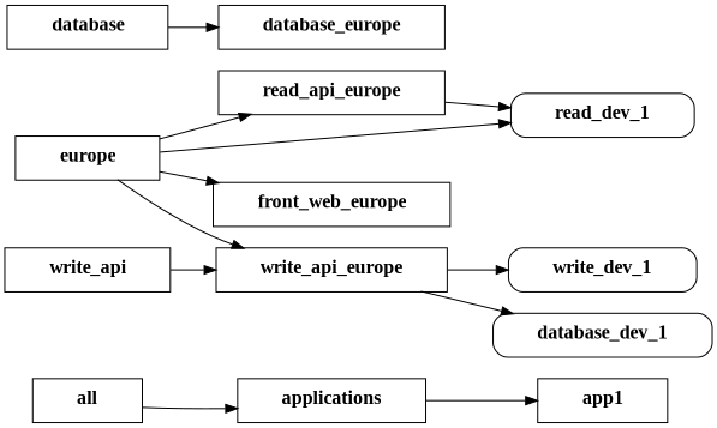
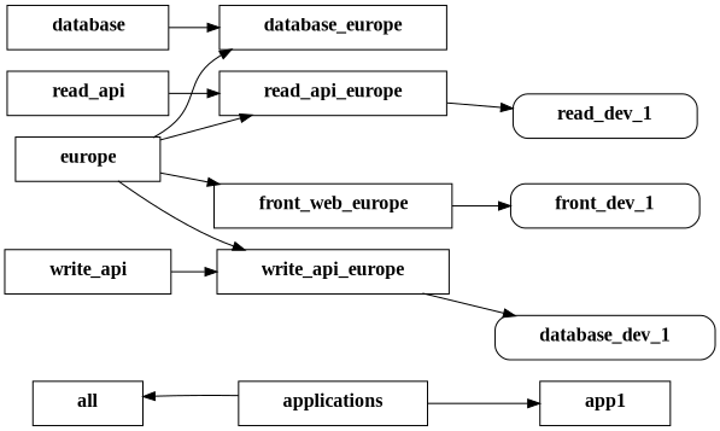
  digraph {
    fontname="Liberation Mono"
    rankdir=LR
    node [fontname="Liberation Mono" shape=record]
    edge [fontname="Liberation Mono"]
    n1 [label=< <table border="0" cellborder="0">   <tr><td><b>   <font face="Times New Roman, Bold" point-size="16">all</font>   </b></td></tr> </table> >]
    n2 [label=< <table border="0" cellborder="0">   <tr><td><b>   <font face="Times New Roman, Bold" point-size="16">applications</font>   </b></td></tr> </table> >]
    n3 [label=< <table border="0" cellborder="0">   <tr><td><b>   <font face="Times New Roman, Bold" point-size="16">app1</font>   </b></td></tr> </table> >]
    n4 [label=< <table border="0" cellborder="0">   <tr><td><b>   <font face="Times New Roman, Bold" point-size="16">database</font>   </b></td></tr> </table> >]
    n5 [label=< <table border="0" cellborder="0">   <tr><td><b>   <font face="Times New Roman, Bold" point-size="16">database_europe</font>   </b></td></tr> </table> >]
+   n6 [label=< <table border="0" cellborder="0">   <tr><td><b>   <font face="Times New Roman, Bold" point-size="16">read_api</font>   </b></td></tr> </table> >]
    n7 [label=< <table border="0" cellborder="0">   <tr><td><b>   <font face="Times New Roman, Bold" point-size="16">read_api_europe</font>   </b></td></tr> </table> >]
    n8 [label=< <table border="0" cellborder="0">   <tr><td><b>   <font face="Times New Roman, Bold" point-size="16">write_api</font>   </b></td></tr> </table> >]
    n9 [label=< <table border="0" cellborder="0">   <tr><td><b>   <font face="Times New Roman, Bold" point-size="16">write_api_europe</font>   </b></td></tr> </table> >]
    n10 [label=< <table border="0" cellborder="0">   <tr><td><b>   <font face="Times New Roman, Bold" point-size="16">database_dev_1</font>   </b></td></tr> </table> > style=rounded]
    n11 [label=< <table border="0" cellborder="0">   <tr><td><b>   <font face="Times New Roman, Bold" point-size="16">europe</font>   </b></td></tr> </table> >]
    n12 [label=< <table border="0" cellborder="0">   <tr><td><b>   <font face="Times New Roman, Bold" point-size="16">front_web_europe</font>   </b></td></tr> </table> >]
+   n13 [label=< <table border="0" cellborder="0">   <tr><td><b>   <font face="Times New Roman, Bold" point-size="16">front_dev_1</font>   </b></td></tr> </table> > style=rounded]
    n14 [label=< <table border="0" cellborder="0">   <tr><td><b>   <font face="Times New Roman, Bold" point-size="16">read_dev_1</font>   </b></td></tr> </table> > style=rounded]
-   n15 [label=< <table border="0" cellborder="0">   <tr><td><b>   <font face="Times New Roman, Bold" point-size="16">write_dev_1</font>   </b></td></tr> </table> > style=rounded]
-   n1 -> n2
+   n2 -> n1
    n2 -> n3
    n4 -> n5
+   n6 -> n7
    n7 -> n14
    n8 -> n9
    n9 -> n10
-   n9 -> n15
-   n11 -> n14
+   n11 -> n5
    n11 -> n7
    n11 -> n9
    n11 -> n12
+   n12 -> n13
  }
